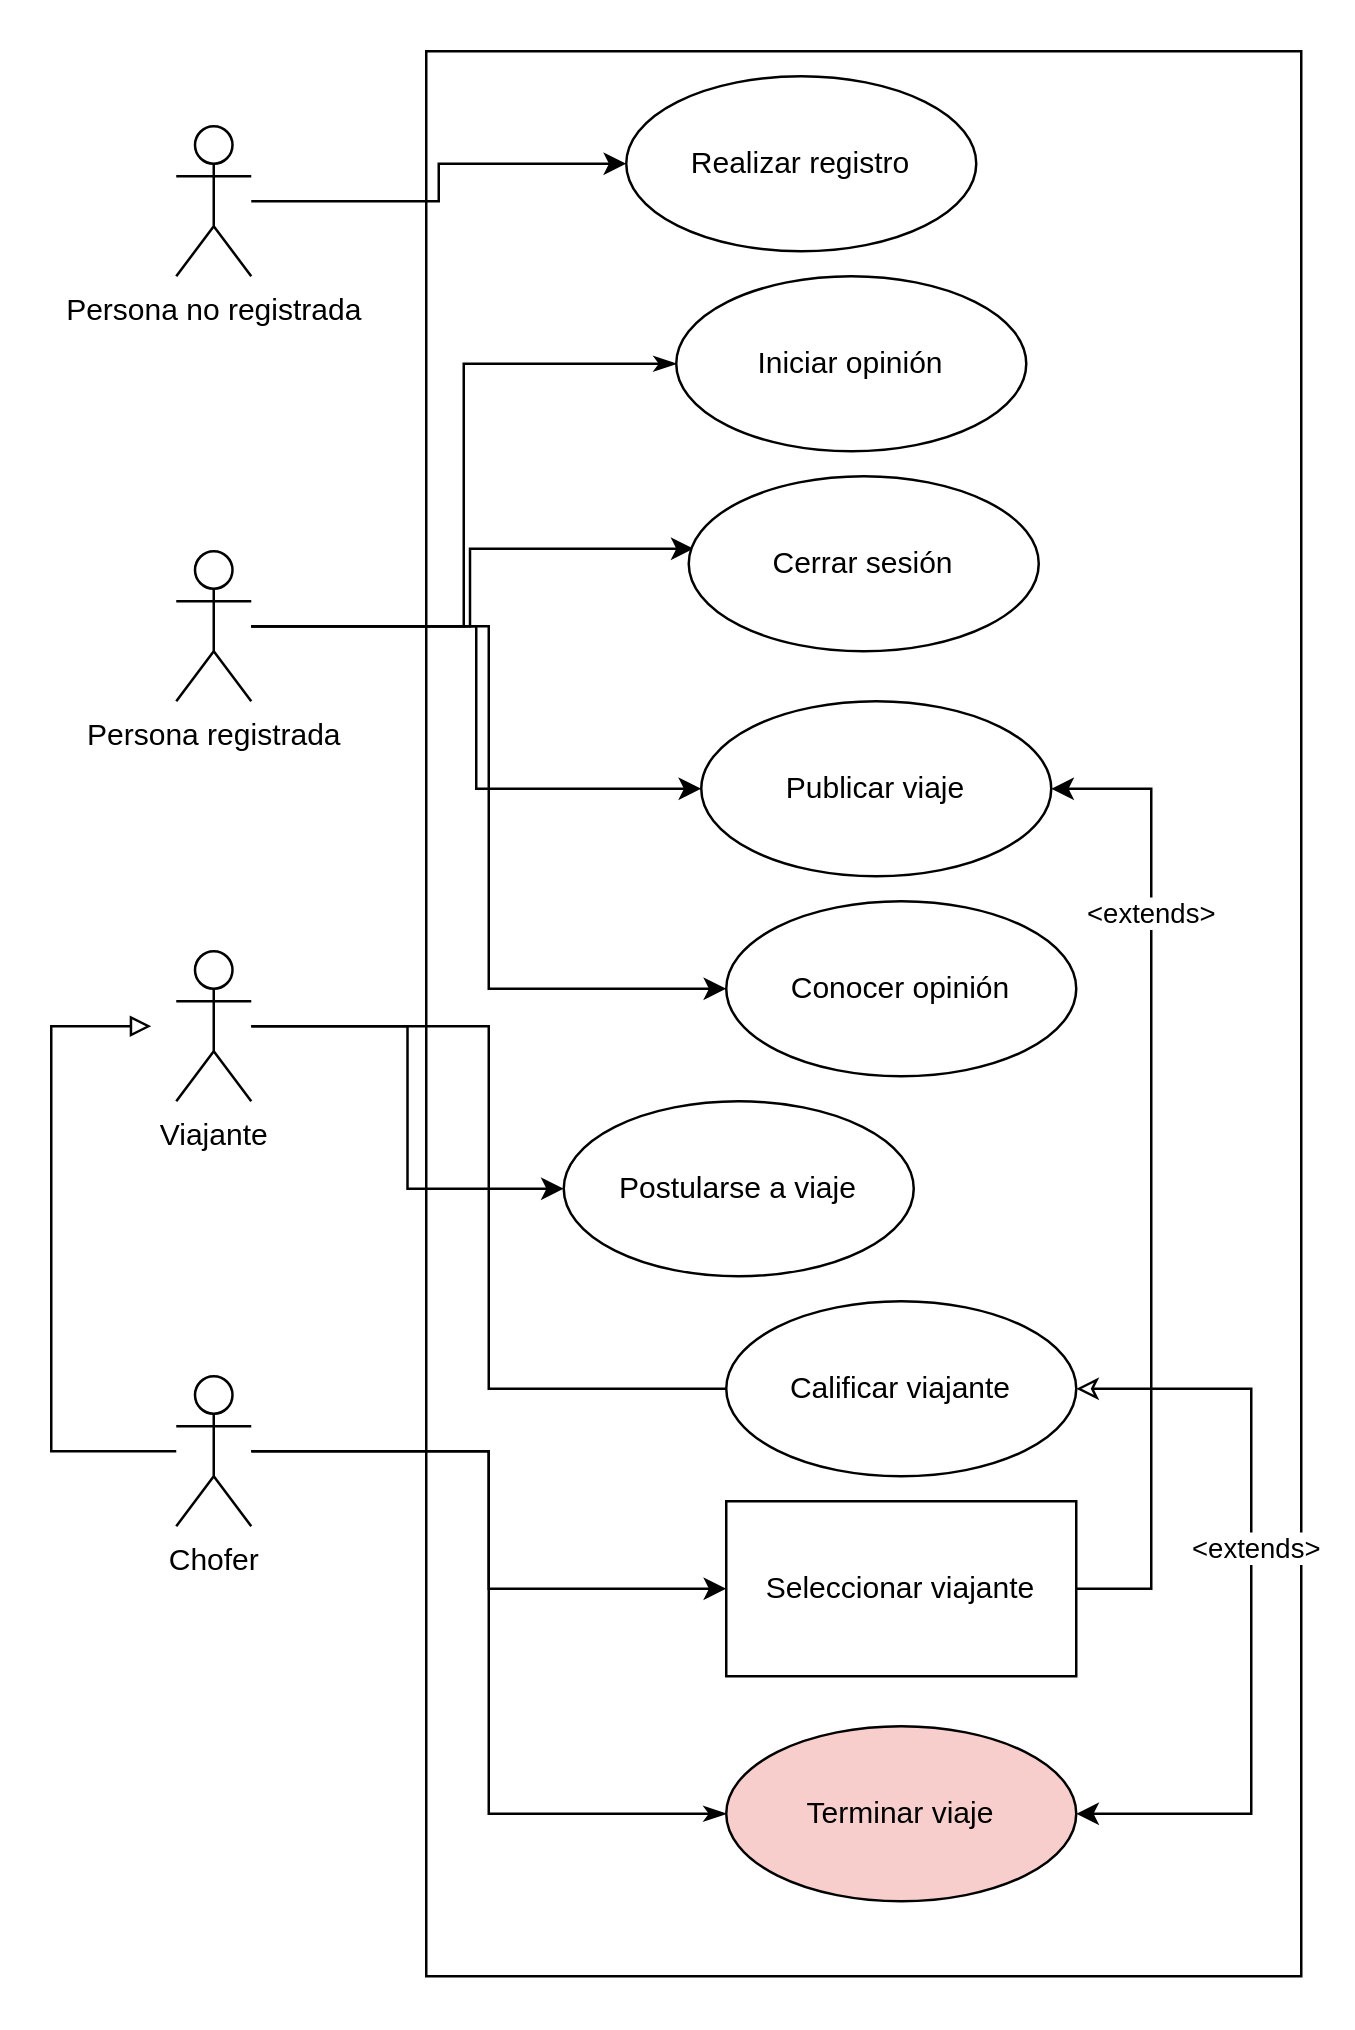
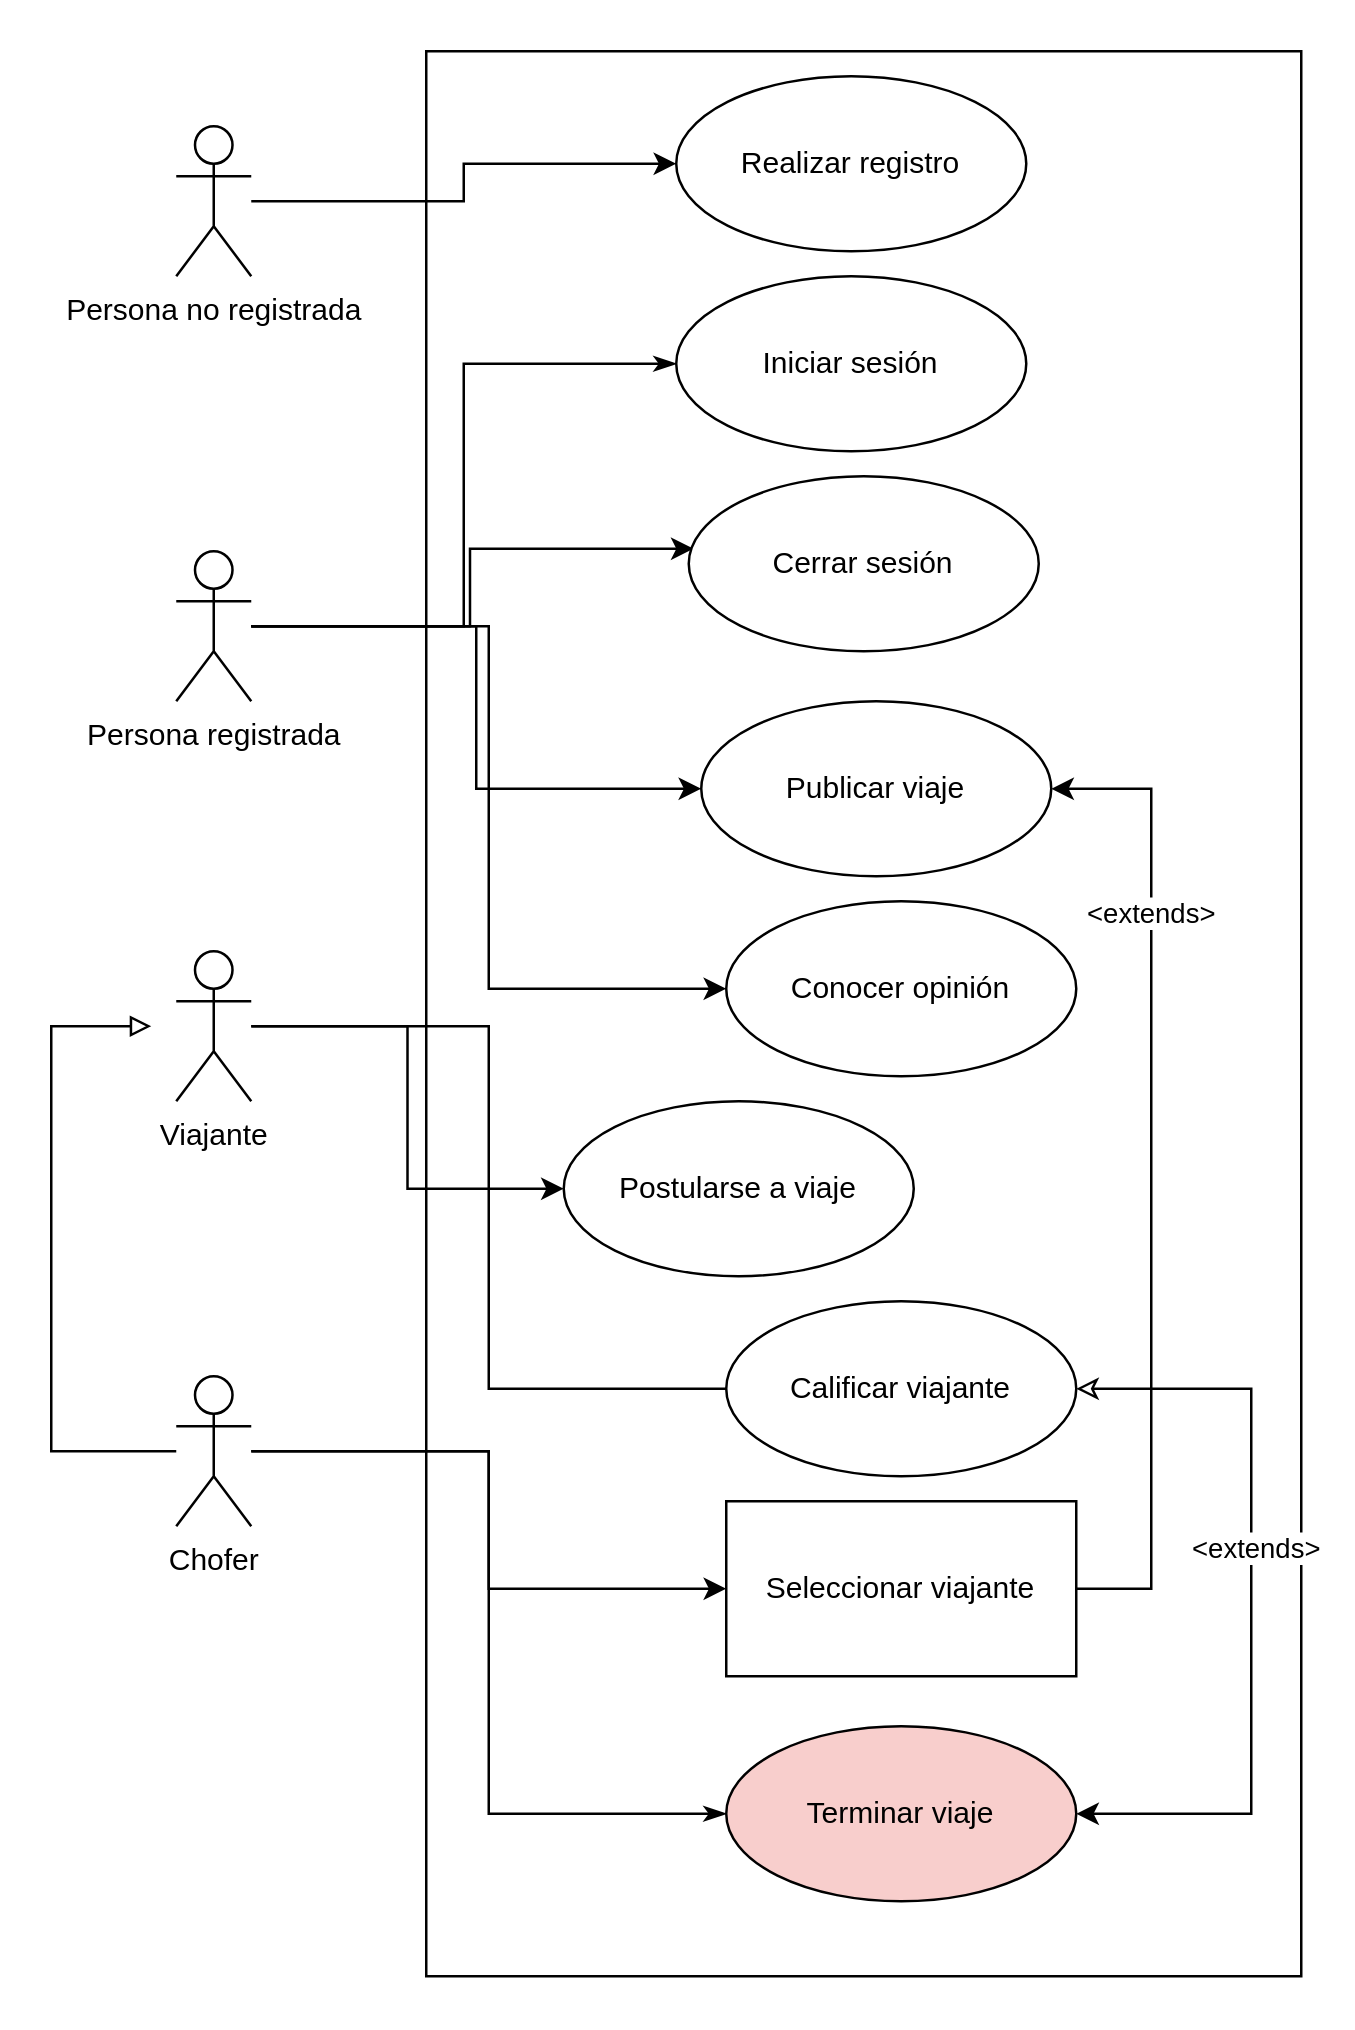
  <mxCell id="0" />
  <mxCell id="1" parent="0" />
  <mxCell id="2" value="" style="rounded=0;whiteSpace=wrap;html=1;" vertex="1" parent="1"><mxGeometry x="170" y="20" width="350" height="770" as="geometry" /></mxCell>
  <mxCell id="3" style="edgeStyle=orthogonalEdgeStyle;rounded=0;orthogonalLoop=1;jettySize=auto;html=1;endArrow=block;endFill=0;" edge="1" parent="1" source="6"><mxGeometry relative="1" as="geometry"><mxPoint x="60" y="410" as="targetPoint" /><Array as="points"><mxPoint x="20" y="580" /><mxPoint x="20" y="410" /></Array></mxGeometry></mxCell>
  <mxCell id="4" style="edgeStyle=orthogonalEdgeStyle;rounded=0;orthogonalLoop=1;jettySize=auto;html=1;entryX=0;entryY=0.5;entryDx=0;entryDy=0;endArrow=classic;endFill=1;" edge="1" parent="1" source="6" target="24"><mxGeometry relative="1" as="geometry" /></mxCell>
  <mxCell id="5" style="edgeStyle=orthogonalEdgeStyle;rounded=0;orthogonalLoop=1;jettySize=auto;html=1;entryX=0;entryY=0.5;entryDx=0;entryDy=0;endArrow=classicThin;endFill=1;" edge="1" parent="1" source="6" target="27"><mxGeometry relative="1" as="geometry" /></mxCell>
  <mxCell id="6" value="Chofer" style="shape=umlActor;verticalLabelPosition=bottom;verticalAlign=top;html=1;outlineConnect=0;" vertex="1" parent="1"><mxGeometry x="70" y="550" width="30" height="60" as="geometry" /></mxCell>
  <mxCell id="7" style="edgeStyle=orthogonalEdgeStyle;rounded=0;orthogonalLoop=1;jettySize=auto;html=1;endArrow=classic;endFill=1;" edge="1" parent="1" source="9" target="21"><mxGeometry relative="1" as="geometry" /></mxCell>
  <mxCell id="8" style="edgeStyle=orthogonalEdgeStyle;rounded=0;orthogonalLoop=1;jettySize=auto;html=1;entryX=0;entryY=0.5;entryDx=0;entryDy=0;endArrow=none;endFill=0;" edge="1" parent="1" source="9" target="18"><mxGeometry relative="1" as="geometry" /></mxCell>
  <mxCell id="9" value="Viajante" style="shape=umlActor;verticalLabelPosition=bottom;verticalAlign=top;html=1;outlineConnect=0;" vertex="1" parent="1"><mxGeometry x="70" y="380" width="30" height="60" as="geometry" /></mxCell>
  <mxCell id="10" style="edgeStyle=orthogonalEdgeStyle;rounded=0;orthogonalLoop=1;jettySize=auto;html=1;entryX=0;entryY=0.5;entryDx=0;entryDy=0;endArrow=classicThin;endFill=1;" edge="1" parent="1" source="14" target="28"><mxGeometry relative="1" as="geometry" /></mxCell>
  <mxCell id="11" style="edgeStyle=orthogonalEdgeStyle;rounded=0;orthogonalLoop=1;jettySize=auto;html=1;entryX=0.014;entryY=0.414;entryDx=0;entryDy=0;entryPerimeter=0;endArrow=classic;endFill=1;" edge="1" parent="1" source="14" target="17"><mxGeometry relative="1" as="geometry" /></mxCell>
  <mxCell id="12" style="edgeStyle=orthogonalEdgeStyle;rounded=0;orthogonalLoop=1;jettySize=auto;html=1;entryX=0;entryY=0.5;entryDx=0;entryDy=0;endArrow=classic;endFill=1;" edge="1" parent="1" source="14" target="19"><mxGeometry relative="1" as="geometry" /></mxCell>
  <mxCell id="13" style="edgeStyle=orthogonalEdgeStyle;rounded=0;orthogonalLoop=1;jettySize=auto;html=1;entryX=0;entryY=0.5;entryDx=0;entryDy=0;endArrow=classic;endFill=1;" edge="1" parent="1" source="14" target="20"><mxGeometry relative="1" as="geometry" /></mxCell>
  <mxCell id="14" value="Persona registrada" style="shape=umlActor;verticalLabelPosition=bottom;verticalAlign=top;html=1;outlineConnect=0;" vertex="1" parent="1"><mxGeometry x="70" y="220" width="30" height="60" as="geometry" /></mxCell>
  <mxCell id="15" style="edgeStyle=orthogonalEdgeStyle;rounded=0;orthogonalLoop=1;jettySize=auto;html=1;entryX=0;entryY=0.5;entryDx=0;entryDy=0;endArrow=classic;endFill=1;" edge="1" parent="1" source="16" target="29"><mxGeometry relative="1" as="geometry" /></mxCell>
  <mxCell id="16" value="Persona no registrada" style="shape=umlActor;verticalLabelPosition=bottom;verticalAlign=top;html=1;outlineConnect=0;" vertex="1" parent="1"><mxGeometry x="70" y="50" width="30" height="60" as="geometry" /></mxCell>
  <mxCell id="17" value="Cerrar sesión" style="ellipse;whiteSpace=wrap;html=1;" vertex="1" parent="1"><mxGeometry x="275" y="190" width="140" height="70" as="geometry" /></mxCell>
  <mxCell id="18" value="Calificar viajante" style="ellipse;whiteSpace=wrap;html=1;" vertex="1" parent="1"><mxGeometry x="290" y="520" width="140" height="70" as="geometry" /></mxCell>
  <mxCell id="19" value="Publicar viaje" style="ellipse;whiteSpace=wrap;html=1;" vertex="1" parent="1"><mxGeometry x="280" y="280" width="140" height="70" as="geometry" /></mxCell>
  <mxCell id="20" value="Conocer opinión" style="ellipse;whiteSpace=wrap;html=1;" vertex="1" parent="1"><mxGeometry x="290" y="360" width="140" height="70" as="geometry" /></mxCell>
  <mxCell id="21" value="Postularse a viaje" style="ellipse;whiteSpace=wrap;html=1;" vertex="1" parent="1"><mxGeometry x="225" y="440" width="140" height="70" as="geometry" /></mxCell>
  <mxCell id="22" style="edgeStyle=orthogonalEdgeStyle;rounded=0;orthogonalLoop=1;jettySize=auto;html=1;entryX=1;entryY=0.5;entryDx=0;entryDy=0;startArrow=none;startFill=0;endArrow=classic;endFill=1;" edge="1" parent="1" source="24" target="19"><mxGeometry relative="1" as="geometry"><Array as="points"><mxPoint x="460" y="635" /><mxPoint x="460" y="315" /></Array></mxGeometry></mxCell>
  <mxCell id="23" value="&amp;lt;extends&amp;gt;" style="edgeLabel;html=1;align=center;verticalAlign=middle;resizable=0;points=[];" vertex="1" connectable="0" parent="22"><mxGeometry x="0.544" y="1" relative="1" as="geometry"><mxPoint as="offset" /></mxGeometry></mxCell>
  <mxCell id="24" value="Seleccionar viajante" style="whiteSpace=wrap;html=1;rounded=0;" vertex="1" parent="1"><mxGeometry x="290" y="600" width="140" height="70" as="geometry" /></mxCell>
  <mxCell id="25" style="edgeStyle=orthogonalEdgeStyle;rounded=0;orthogonalLoop=1;jettySize=auto;html=1;entryX=1;entryY=0.5;entryDx=0;entryDy=0;endArrow=classic;endFill=0;startArrow=classic;startFill=1;" edge="1" parent="1" source="27" target="18"><mxGeometry relative="1" as="geometry"><Array as="points"><mxPoint x="500" y="725" /><mxPoint x="500" y="555" /></Array></mxGeometry></mxCell>
  <mxCell id="26" value="&amp;lt;extends&amp;gt;" style="edgeLabel;html=1;align=center;verticalAlign=middle;resizable=0;points=[];" vertex="1" connectable="0" parent="25"><mxGeometry x="0.142" y="-1" relative="1" as="geometry"><mxPoint as="offset" /></mxGeometry></mxCell>
  <mxCell id="27" value="Terminar viaje" style="ellipse;whiteSpace=wrap;html=1;fillColor=#f8cecc;" vertex="1" parent="1"><mxGeometry x="290" y="690" width="140" height="70" as="geometry" /></mxCell>
- <mxCell id="28" value="Iniciar opinión" style="ellipse;whiteSpace=wrap;html=1;" vertex="1" parent="1"><mxGeometry x="270" y="110" width="140" height="70" as="geometry" /></mxCell>
- <mxCell id="29" value="Realizar registro" style="ellipse;whiteSpace=wrap;html=1;" vertex="1" parent="1"><mxGeometry x="250" y="30" width="140" height="70" as="geometry" /></mxCell>
+ <mxCell id="28" value="Iniciar sesión" style="ellipse;whiteSpace=wrap;html=1;" vertex="1" parent="1"><mxGeometry x="270" y="110" width="140" height="70" as="geometry" /></mxCell>
+ <mxCell id="29" value="Realizar registro" style="ellipse;whiteSpace=wrap;html=1;" vertex="1" parent="1"><mxGeometry x="270" y="30" width="140" height="70" as="geometry" /></mxCell>
